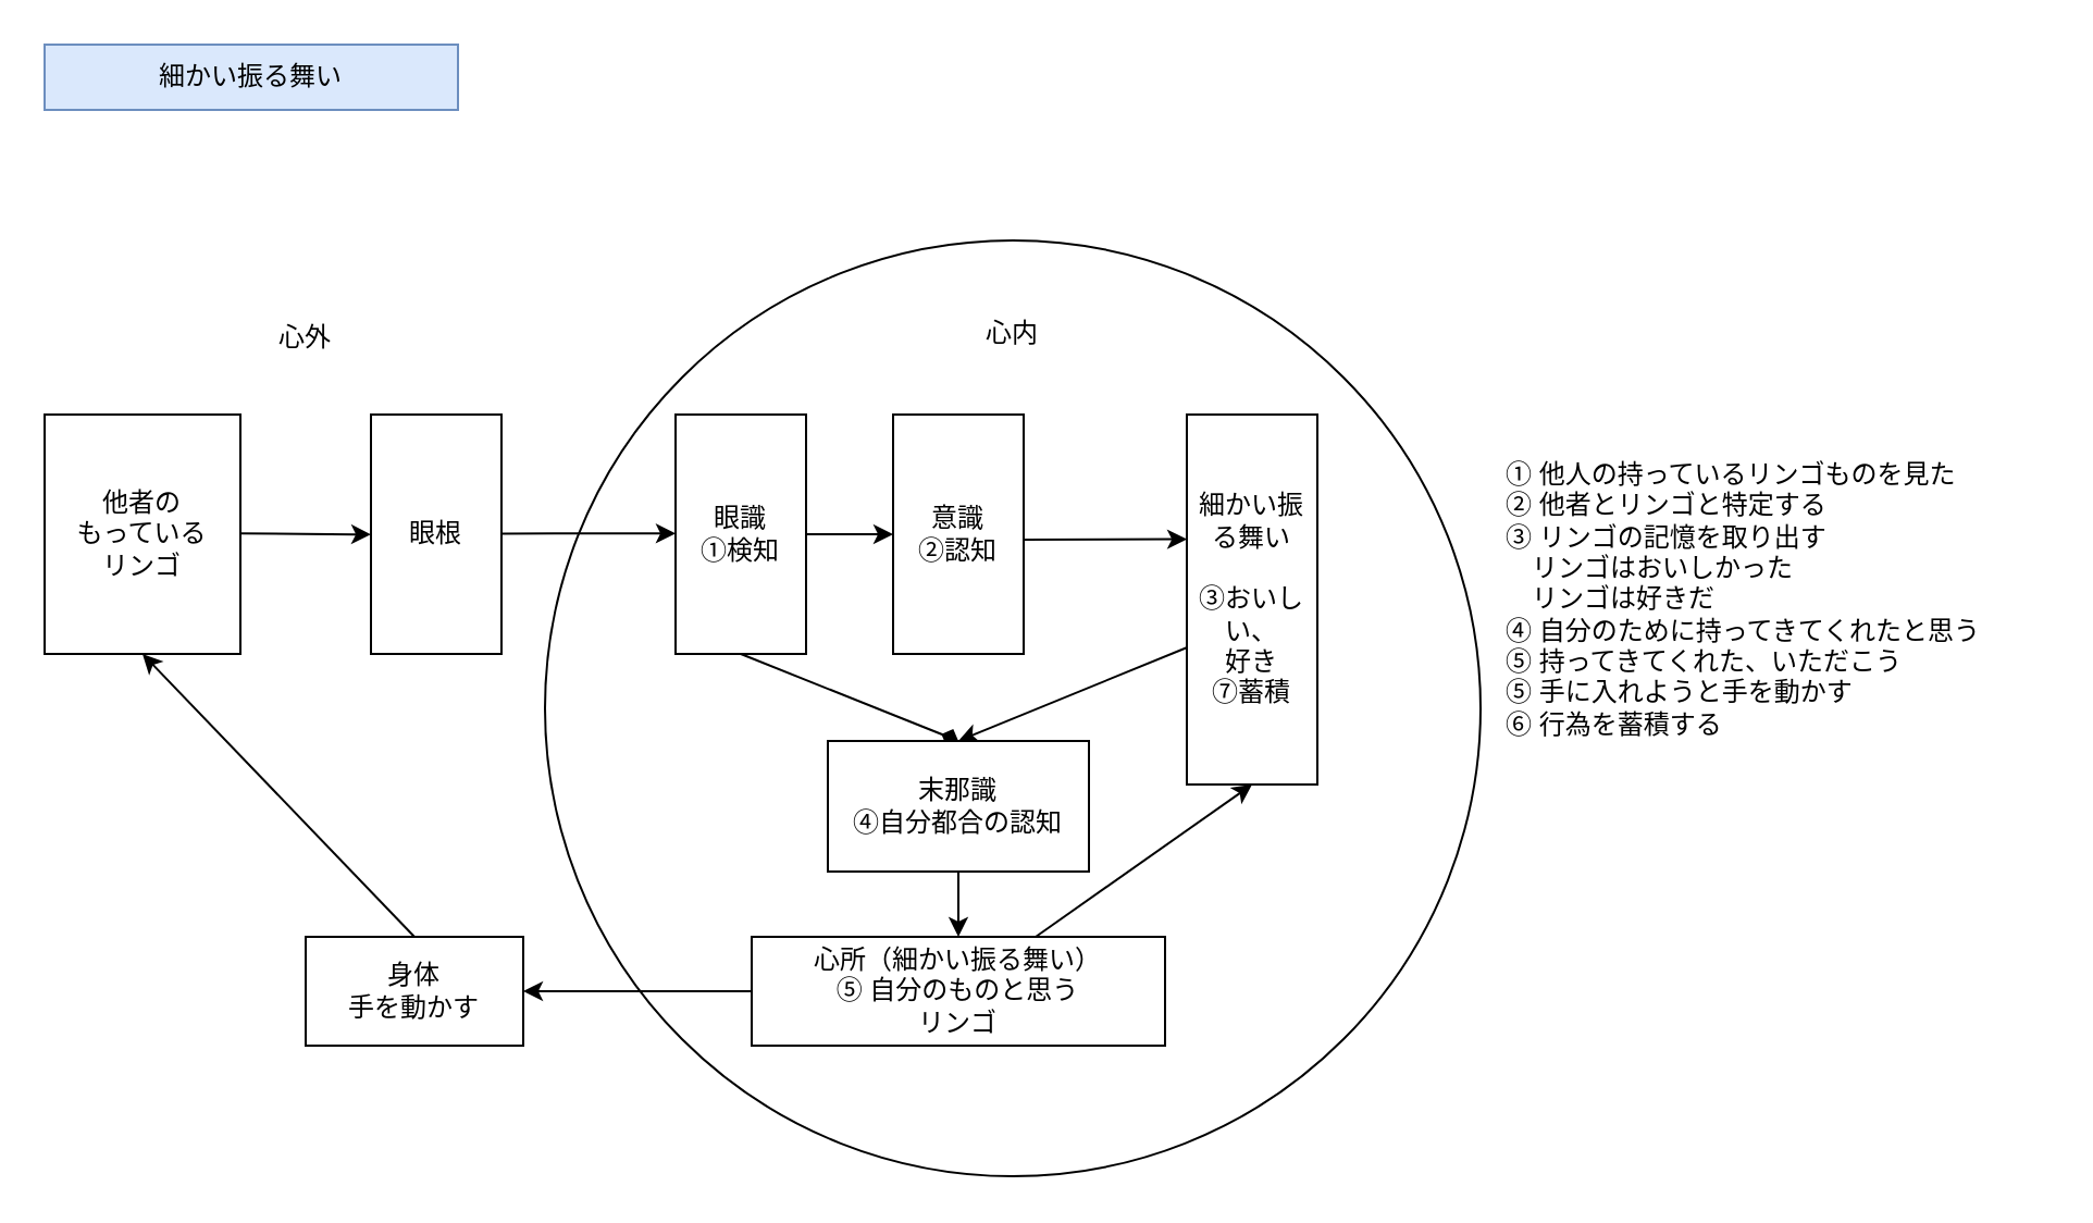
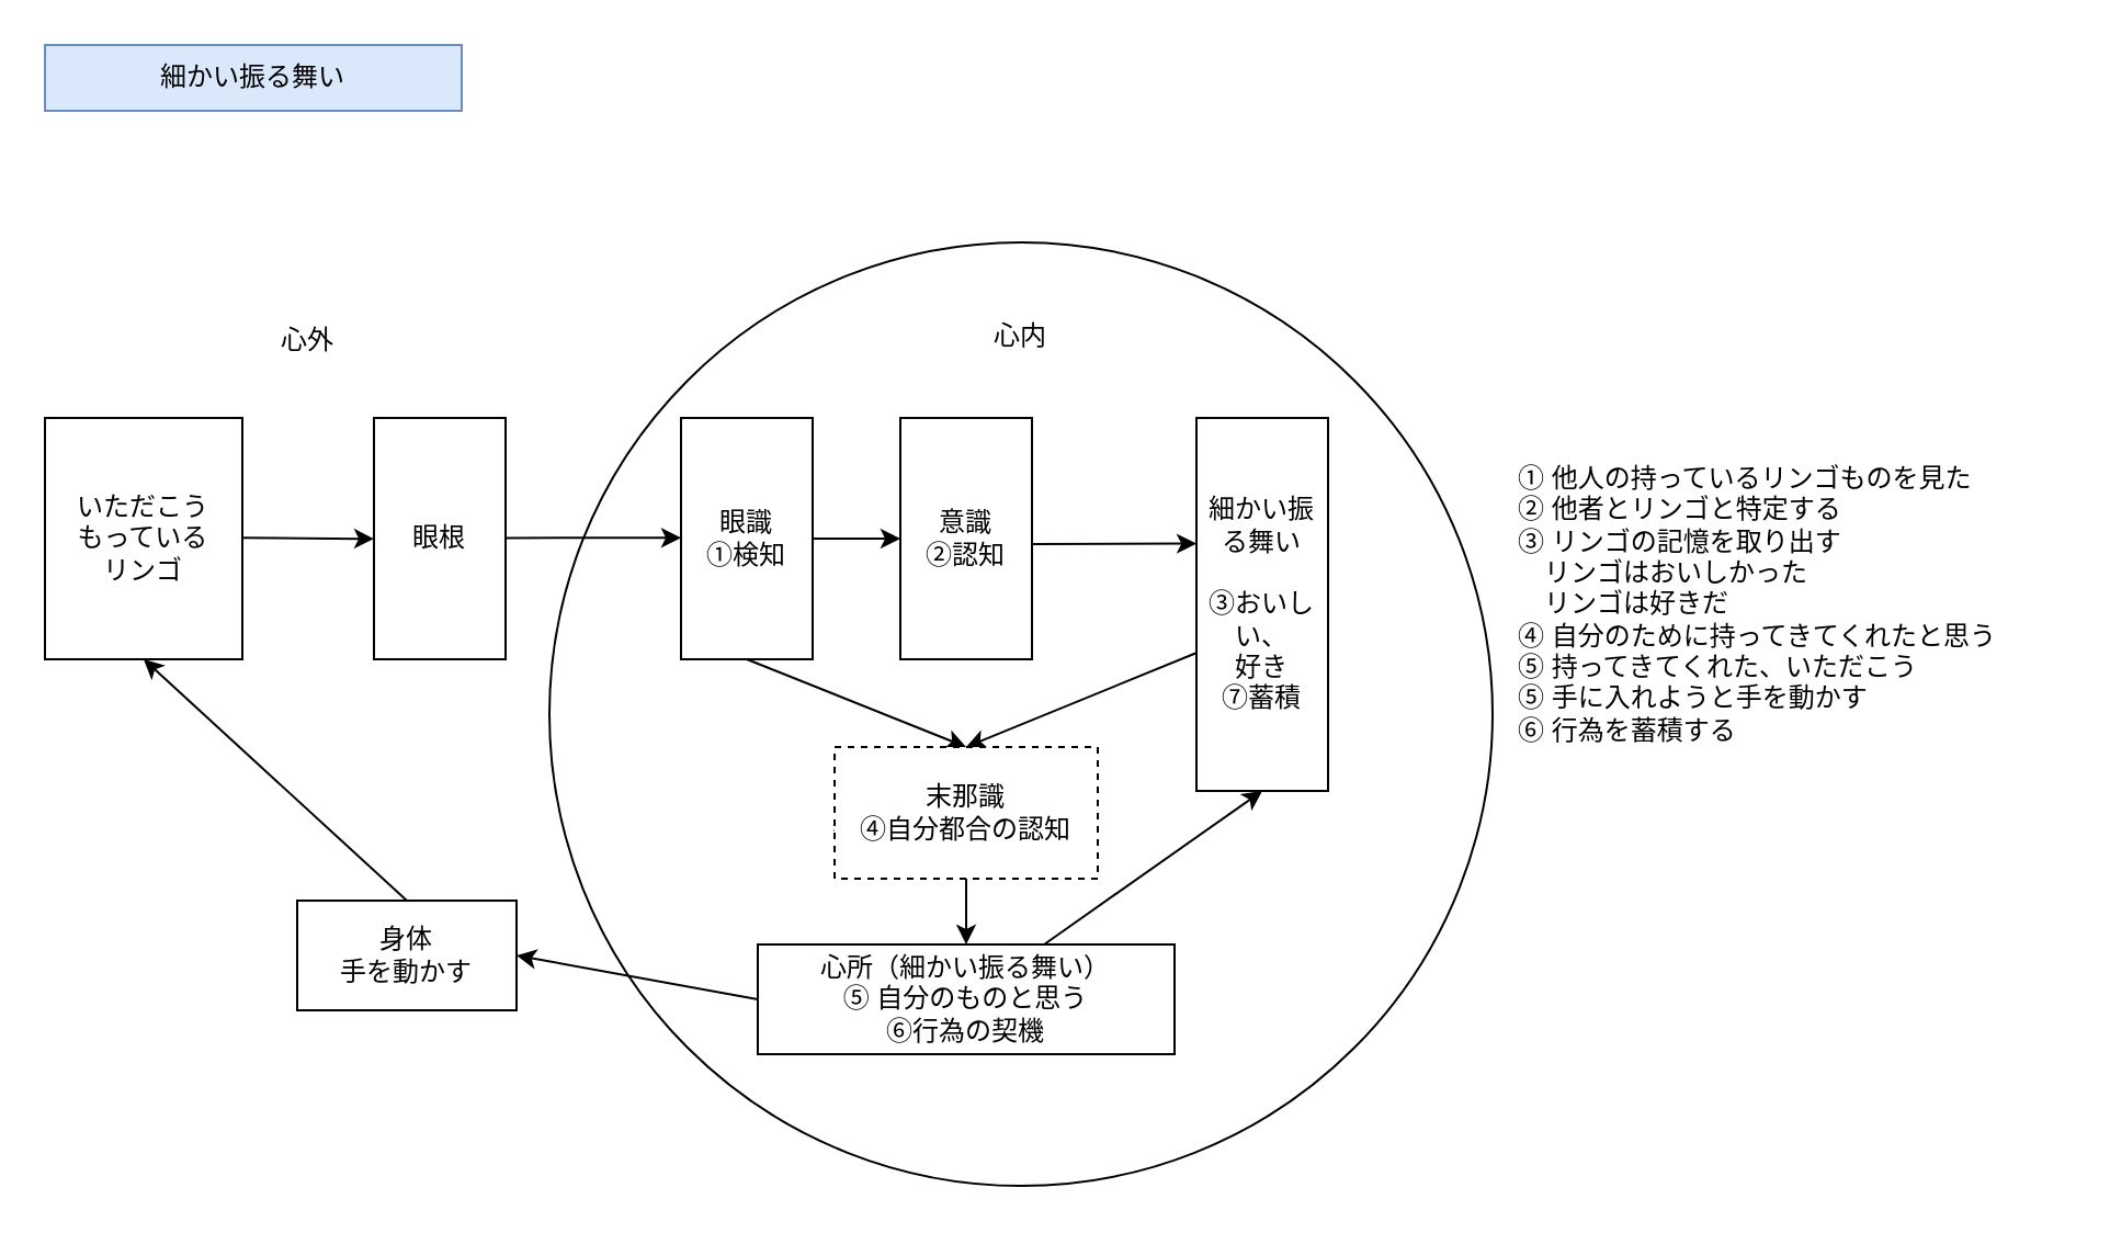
  <mxCell id="0" />
  <mxCell id="1" parent="0" />
  <mxCell id="2" value="細かい振る舞い" style="text;html=1;align=center;verticalAlign=middle;whiteSpace=wrap;rounded=0;fillColor=#dae8fc;strokeColor=#6c8ebf;" parent="1" vertex="1"><mxGeometry x="20" y="20" width="190" height="30" as="geometry" /></mxCell>
  <mxCell id="3" value="&lt;div&gt;&lt;br&gt;&lt;/div&gt;&lt;div&gt;&lt;br&gt;&lt;/div&gt;心内" style="ellipse;whiteSpace=wrap;html=1;aspect=fixed;verticalAlign=top;" parent="1" vertex="1"><mxGeometry x="250" y="110" width="430" height="430" as="geometry" /></mxCell>
  <mxCell id="4" value="細かい振る舞い&lt;div&gt;&lt;br&gt;&lt;div&gt;③おいしい、&lt;/div&gt;&lt;/div&gt;&lt;div&gt;好き&lt;/div&gt;&lt;div&gt;⑦蓄積&lt;/div&gt;" style="rounded=0;whiteSpace=wrap;html=1;" parent="1" vertex="1"><mxGeometry x="545" y="190" width="60" height="170" as="geometry" /></mxCell>
  <mxCell id="5" value="心外" style="text;html=1;align=center;verticalAlign=middle;whiteSpace=wrap;rounded=0;" parent="1" vertex="1"><mxGeometry x="50" y="140" width="180" height="30" as="geometry" /></mxCell>
  <mxCell id="6" value="眼識&lt;div&gt;①検知&lt;/div&gt;" style="rounded=0;whiteSpace=wrap;html=1;" parent="1" vertex="1"><mxGeometry x="310" y="190" width="60" height="110" as="geometry" /></mxCell>
- <mxCell id="7" value="&lt;div&gt;他者の&lt;/div&gt;&lt;div&gt;もっている&lt;/div&gt;リンゴ" style="rounded=0;whiteSpace=wrap;html=1;" parent="1" vertex="1"><mxGeometry x="20" y="190" width="90" height="110" as="geometry" /></mxCell>
+ <mxCell id="7" value="&lt;div&gt;いただこう&lt;/div&gt;&lt;div&gt;もっている&lt;/div&gt;リンゴ" style="rounded=0;whiteSpace=wrap;html=1;" parent="1" vertex="1"><mxGeometry x="20" y="190" width="90" height="110" as="geometry" /></mxCell>
  <mxCell id="8" value="眼根" style="rounded=0;whiteSpace=wrap;html=1;" parent="1" vertex="1"><mxGeometry x="170" y="190" width="60" height="110" as="geometry" /></mxCell>
  <mxCell id="9" value="" style="endArrow=classic;html=1;rounded=0;" parent="1" edge="1"><mxGeometry width="50" height="50" relative="1" as="geometry"><mxPoint x="110" y="244.66" as="sourcePoint" /><mxPoint x="170" y="245.12" as="targetPoint" /></mxGeometry></mxCell>
  <mxCell id="10" value="" style="endArrow=classic;html=1;rounded=0;entryX=0;entryY=0.588;entryDx=0;entryDy=0;entryPerimeter=0;" parent="1" edge="1"><mxGeometry width="50" height="50" relative="1" as="geometry"><mxPoint x="230" y="244.7" as="sourcePoint" /><mxPoint x="310" y="244.66" as="targetPoint" /></mxGeometry></mxCell>
  <mxCell id="11" value="" style="endArrow=classic;html=1;rounded=0;entryX=0.001;entryY=0.337;entryDx=0;entryDy=0;exitX=1;exitY=0.25;exitDx=0;exitDy=0;entryPerimeter=0;" parent="1" target="4" edge="1"><mxGeometry width="50" height="50" relative="1" as="geometry"><mxPoint x="470.36" y="247.44" as="sourcePoint" /><mxPoint x="510" y="240" as="targetPoint" /></mxGeometry></mxCell>
  <mxCell id="12" value="意識&lt;div&gt;➁認知&lt;/div&gt;" style="rounded=0;whiteSpace=wrap;html=1;" parent="1" vertex="1"><mxGeometry x="410" y="190" width="60" height="110" as="geometry" /></mxCell>
- <mxCell id="13" value="心所（細かい振る舞い）&lt;div&gt;⑤ 自分のものと思う&lt;/div&gt;&lt;div&gt;リンゴ&lt;/div&gt;" style="rounded=0;whiteSpace=wrap;html=1;" parent="1" vertex="1"><mxGeometry x="345" y="430" width="190" height="50" as="geometry" /></mxCell>
- <mxCell id="14" value="" style="endArrow=diamond;html=1;rounded=0;entryX=0.5;entryY=0;entryDx=0;entryDy=0;exitX=0.5;exitY=1;exitDx=0;exitDy=0;" parent="1" source="6" target="23" edge="1"><mxGeometry width="50" height="50" relative="1" as="geometry"><mxPoint x="380" y="243" as="sourcePoint" /><mxPoint x="520" y="243" as="targetPoint" /></mxGeometry></mxCell>
+ <mxCell id="13" value="心所（細かい振る舞い）&lt;div&gt;⑤ 自分のものと思う&lt;/div&gt;&lt;div&gt;⑥行為の契機&lt;/div&gt;" style="rounded=0;whiteSpace=wrap;html=1;" parent="1" vertex="1"><mxGeometry x="345" y="430" width="190" height="50" as="geometry" /></mxCell>
+ <mxCell id="14" value="" style="endArrow=classic;html=1;rounded=0;entryX=0.5;entryY=0;entryDx=0;entryDy=0;exitX=0.5;exitY=1;exitDx=0;exitDy=0;" parent="1" source="6" target="23" edge="1"><mxGeometry width="50" height="50" relative="1" as="geometry"><mxPoint x="380" y="243" as="sourcePoint" /><mxPoint x="520" y="243" as="targetPoint" /></mxGeometry></mxCell>
  <mxCell id="15" value="" style="endArrow=classic;html=1;rounded=0;entryX=0;entryY=0.5;entryDx=0;entryDy=0;" parent="1" target="12" edge="1"><mxGeometry width="50" height="50" relative="1" as="geometry"><mxPoint x="370" y="245" as="sourcePoint" /><mxPoint x="510" y="274.66" as="targetPoint" /></mxGeometry></mxCell>
  <mxCell id="16" value="" style="endArrow=classic;html=1;rounded=0;exitX=-0.002;exitY=0.63;exitDx=0;exitDy=0;entryX=0.5;entryY=0;entryDx=0;entryDy=0;exitPerimeter=0;" parent="1" source="23" target="13" edge="1"><mxGeometry width="50" height="50" relative="1" as="geometry"><mxPoint x="539.22" y="360.86" as="sourcePoint" /><mxPoint x="500" y="360" as="targetPoint" /><Array as="points"><mxPoint x="440" y="400" /></Array></mxGeometry></mxCell>
  <mxCell id="17" value="① 他人の持っているリンゴものを見た&lt;div&gt;➁ 他者とリンゴと特定する&lt;/div&gt;&lt;div&gt;&lt;span style=&quot;background-color: transparent; color: light-dark(rgb(0, 0, 0), rgb(255, 255, 255));&quot;&gt;③ リンゴの記憶を取り出す&lt;/span&gt;&lt;/div&gt;&lt;div&gt;　リンゴはおいしかった&lt;/div&gt;&lt;div&gt;　リンゴは好きだ&lt;/div&gt;&lt;div&gt;④&amp;nbsp;&lt;span style=&quot;background-color: transparent; color: light-dark(rgb(0, 0, 0), rgb(255, 255, 255));&quot;&gt;自分のために持ってきてくれたと思う&lt;/span&gt;&lt;/div&gt;&lt;div&gt;&lt;div&gt;⑤ 持ってきてくれた、いただこう&lt;/div&gt;&lt;/div&gt;&lt;div&gt;&lt;span style=&quot;background-color: transparent; color: light-dark(rgb(0, 0, 0), rgb(255, 255, 255));&quot;&gt;⑤ 手に入れようと手を動かす&lt;/span&gt;&lt;/div&gt;&lt;div&gt;&lt;span style=&quot;background-color: transparent; color: light-dark(rgb(0, 0, 0), rgb(255, 255, 255));&quot;&gt;⑥ 行為を蓄積する&lt;/span&gt;&lt;/div&gt;" style="text;html=1;align=left;verticalAlign=middle;whiteSpace=wrap;rounded=0;" parent="1" vertex="1"><mxGeometry x="690" y="170" width="250" height="210" as="geometry" /></mxCell>
  <mxCell id="18" value="" style="endArrow=classic;html=1;rounded=0;exitX=0;exitY=0.5;exitDx=0;exitDy=0;entryX=1;entryY=0.5;entryDx=0;entryDy=0;" parent="1" source="13" target="19" edge="1"><mxGeometry width="50" height="50" relative="1" as="geometry"><mxPoint x="340" y="406" as="sourcePoint" /><mxPoint x="230" y="404" as="targetPoint" /></mxGeometry></mxCell>
- <mxCell id="19" value="身体&lt;div&gt;手を動かす&lt;/div&gt;" style="rounded=0;whiteSpace=wrap;html=1;" parent="1" vertex="1"><mxGeometry x="140" y="430" width="100" height="50" as="geometry" /></mxCell>
+ <mxCell id="19" value="身体&lt;div&gt;手を動かす&lt;/div&gt;" style="rounded=0;whiteSpace=wrap;html=1;" parent="1" vertex="1"><mxGeometry x="135" y="410" width="100" height="50" as="geometry" /></mxCell>
  <mxCell id="20" value="" style="endArrow=classic;html=1;rounded=0;entryX=0.5;entryY=1;entryDx=0;entryDy=0;" parent="1" source="13" target="4" edge="1"><mxGeometry width="50" height="50" relative="1" as="geometry"><mxPoint x="612" y="408" as="sourcePoint" /><mxPoint x="590" y="470" as="targetPoint" /></mxGeometry></mxCell>
  <mxCell id="21" value="" style="endArrow=classic;html=1;rounded=0;entryX=0.5;entryY=1;entryDx=0;entryDy=0;exitX=0.5;exitY=0;exitDx=0;exitDy=0;" parent="1" source="19" target="7" edge="1"><mxGeometry width="50" height="50" relative="1" as="geometry"><mxPoint x="140" y="340" as="sourcePoint" /><mxPoint x="200" y="340.46" as="targetPoint" /></mxGeometry></mxCell>
  <mxCell id="22" value="" style="endArrow=classic;html=1;rounded=0;exitX=-0.002;exitY=0.63;exitDx=0;exitDy=0;entryX=0.5;entryY=0;entryDx=0;entryDy=0;exitPerimeter=0;" parent="1" source="4" target="23" edge="1"><mxGeometry width="50" height="50" relative="1" as="geometry"><mxPoint x="545" y="297" as="sourcePoint" /><mxPoint x="440" y="430" as="targetPoint" /></mxGeometry></mxCell>
- <mxCell id="23" value="末那識&lt;div&gt;④自分都合の認知&lt;/div&gt;" style="rounded=0;whiteSpace=wrap;html=1;" parent="1" vertex="1"><mxGeometry x="380" y="340" width="120" height="60" as="geometry" /></mxCell>
+ <mxCell id="23" value="末那識&lt;div&gt;④自分都合の認知&lt;/div&gt;" style="rounded=0;whiteSpace=wrap;html=1;dashed=1;" parent="1" vertex="1"><mxGeometry x="380" y="340" width="120" height="60" as="geometry" /></mxCell>
